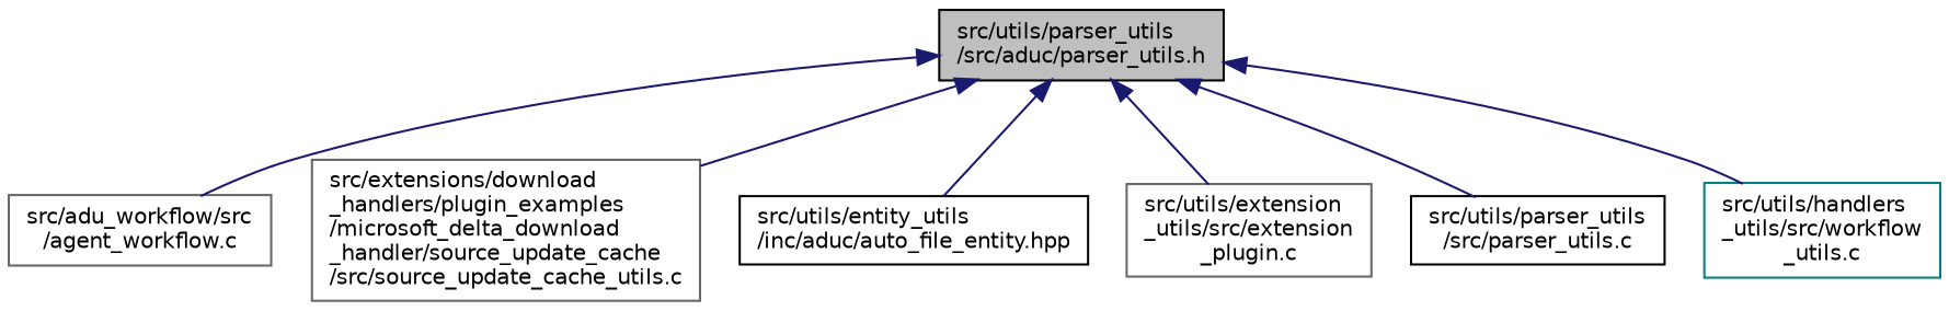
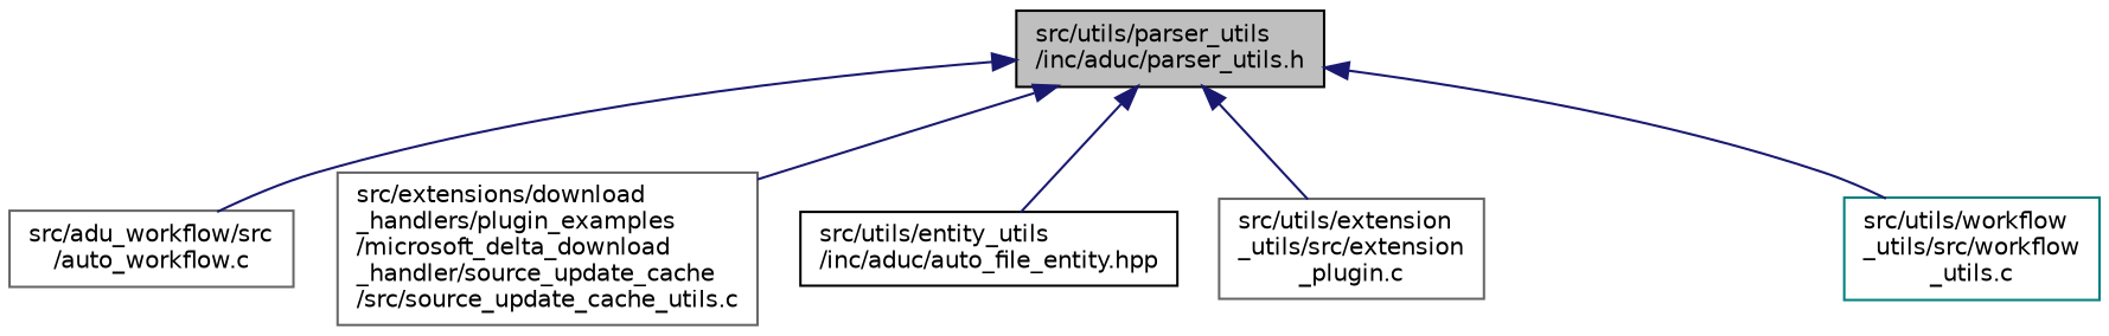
  digraph {
    node [color=black fillcolor=white fontname=Helvetica fontsize=10 shape=record style=filled]
    edge [color=midnightblue dir=back fontname=Helvetica fontsize=10 labelfontname=Helvetica labelfontsize=10 style=solid]
-   n1 [fillcolor=grey75 fontcolor=black height=0.2 label="src/utils/parser_utils\l/src/aduc/parser_utils.h" width=0.4]
-   n2 [color=gray40 height=0.2 label="src/adu_workflow/src\l/agent_workflow.c" width=0.4]
+   n1 [fillcolor=grey75 fontcolor=black height=0.2 label="src/utils/parser_utils\l/inc/aduc/parser_utils.h" width=0.4]
+   n2 [color=gray40 height=0.2 label="src/adu_workflow/src\l/auto_workflow.c" width=0.4]
    n3 [color=gray40 height=0.2 label="src/extensions/download\l_handlers/plugin_examples\l/microsoft_delta_download\l_handler/source_update_cache\l/src/source_update_cache_utils.c" width=0.4]
    n4 [height=0.2 label="src/utils/entity_utils\l/inc/aduc/auto_file_entity.hpp" width=0.4]
    n5 [color=gray40 height=0.2 label="src/utils/extension\l_utils/src/extension\l_plugin.c" width=0.4]
-   n6 [height=0.2 label="src/utils/parser_utils\l/src/parser_utils.c" width=0.4]
-   n7 [color=teal height=0.2 label="src/utils/handlers\l_utils/src/workflow\l_utils.c" width=0.4]
+   n7 [color=teal height=0.2 label="src/utils/workflow\l_utils/src/workflow\l_utils.c" width=0.4]
    n1 -> n2
    n1 -> n3
    n1 -> n4
    n1 -> n5
-   n1 -> n6
    n1 -> n7
  }
